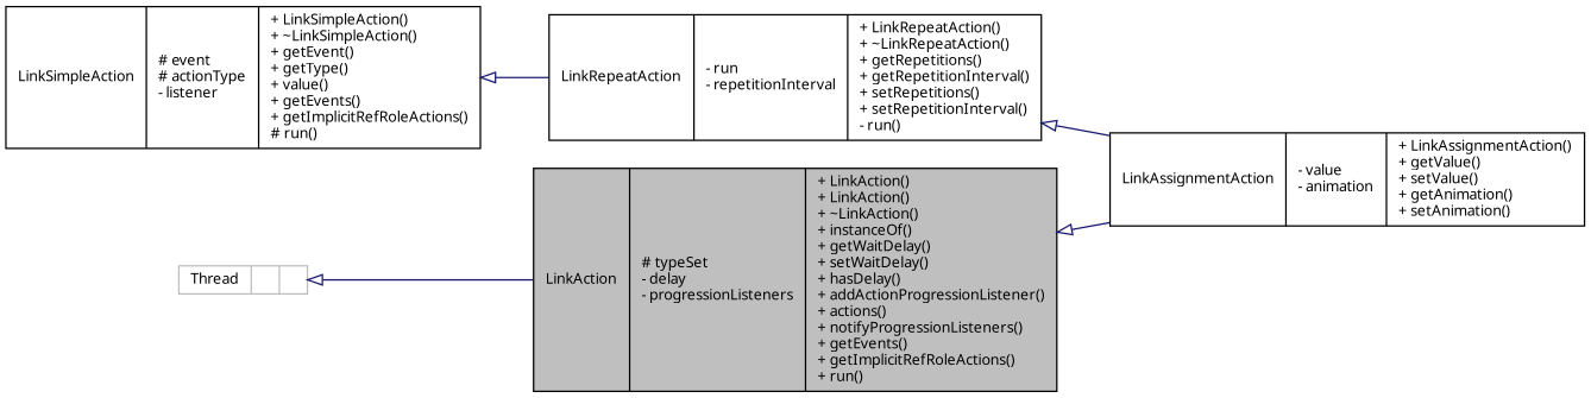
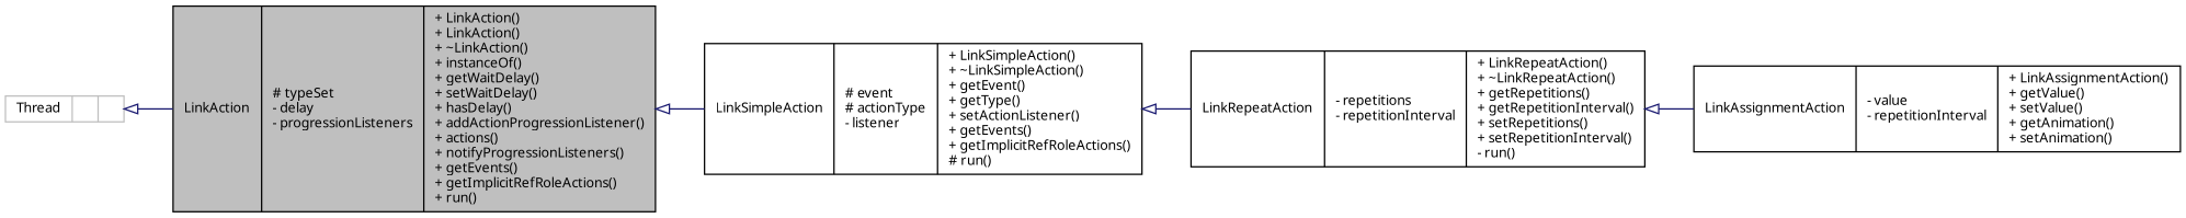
  digraph {
    rankdir=LR
    node [color=black fillcolor=white fontname="FreeSans.ttf" fontsize=10 shape=record style=filled]
    edge [arrowtail=empty color=midnightblue dir=back fontname="FreeSans.ttf" fontsize=10 labelfontname="FreeSans.ttf" labelfontsize=10 style=solid]
    n1 [fillcolor=grey75 fontcolor=black height=0.2 label="{LinkAction\n|# typeSet\l- delay\l- progressionListeners\l|+ LinkAction()\l+ LinkAction()\l+ ~LinkAction()\l+ instanceOf()\l+ getWaitDelay()\l+ setWaitDelay()\l+ hasDelay()\l+ addActionProgressionListener()\l+ actions()\l+ notifyProgressionListeners()\l+ getEvents()\l+ getImplicitRefRoleActions()\l+ run()\l}" width=0.4]
-   n2 [height=0.2 label="{LinkSimpleAction\n|# event\l# actionType\l- listener\l|+ LinkSimpleAction()\l+ ~LinkSimpleAction()\l+ getEvent()\l+ getType()\l+ value()\l+ getEvents()\l+ getImplicitRefRoleActions()\l# run()\l}" width=0.4]
-   n3 [height=0.2 label="{LinkRepeatAction\n|- run\l- repetitionInterval\l|+ LinkRepeatAction()\l+ ~LinkRepeatAction()\l+ getRepetitions()\l+ getRepetitionInterval()\l+ setRepetitions()\l+ setRepetitionInterval()\l- run()\l}" width=0.4]
+   n2 [height=0.2 label="{LinkSimpleAction\n|# event\l# actionType\l- listener\l|+ LinkSimpleAction()\l+ ~LinkSimpleAction()\l+ getEvent()\l+ getType()\l+ setActionListener()\l+ getEvents()\l+ getImplicitRefRoleActions()\l# run()\l}" width=0.4]
+   n3 [height=0.2 label="{LinkRepeatAction\n|- repetitions\l- repetitionInterval\l|+ LinkRepeatAction()\l+ ~LinkRepeatAction()\l+ getRepetitions()\l+ getRepetitionInterval()\l+ setRepetitions()\l+ setRepetitionInterval()\l- run()\l}" width=0.4]
    n4 [color=grey75 height=0.2 label="{Thread\n||}" width=0.4]
-   n5 [height=0.2 label="{LinkAssignmentAction\n|- value\l- animation\l|+ LinkAssignmentAction()\l+ getValue()\l+ setValue()\l+ getAnimation()\l+ setAnimation()\l}" width=0.4]
-   n1 -> n5
+   n5 [height=0.2 label="{LinkAssignmentAction\n|- value\l- repetitionInterval\l|+ LinkAssignmentAction()\l+ getValue()\l+ setValue()\l+ getAnimation()\l+ setAnimation()\l}" width=0.4]
+   n1 -> n2
    n2 -> n3
    n3 -> n5
    n4 -> n1
  }
